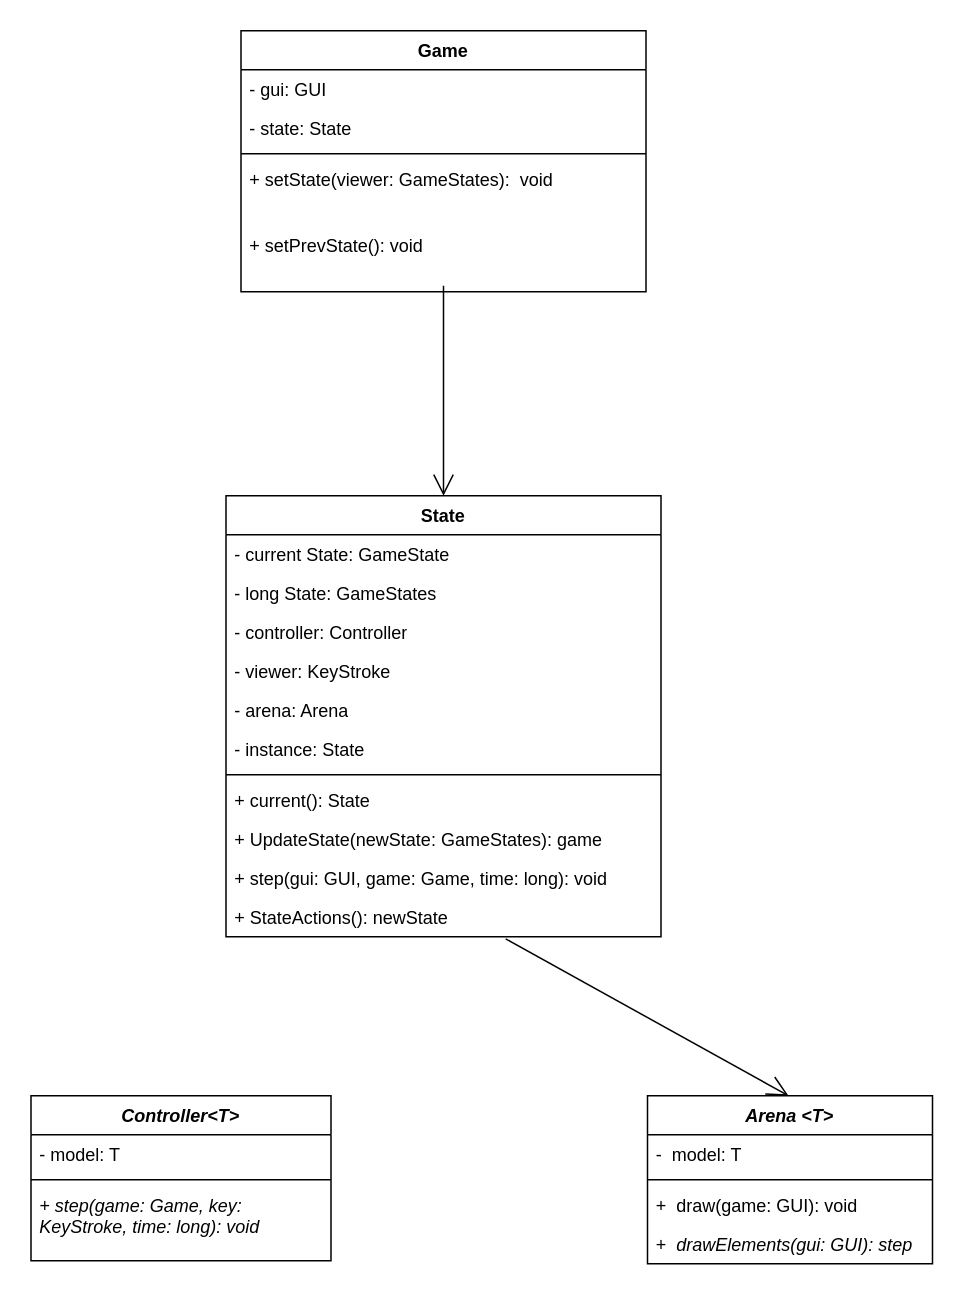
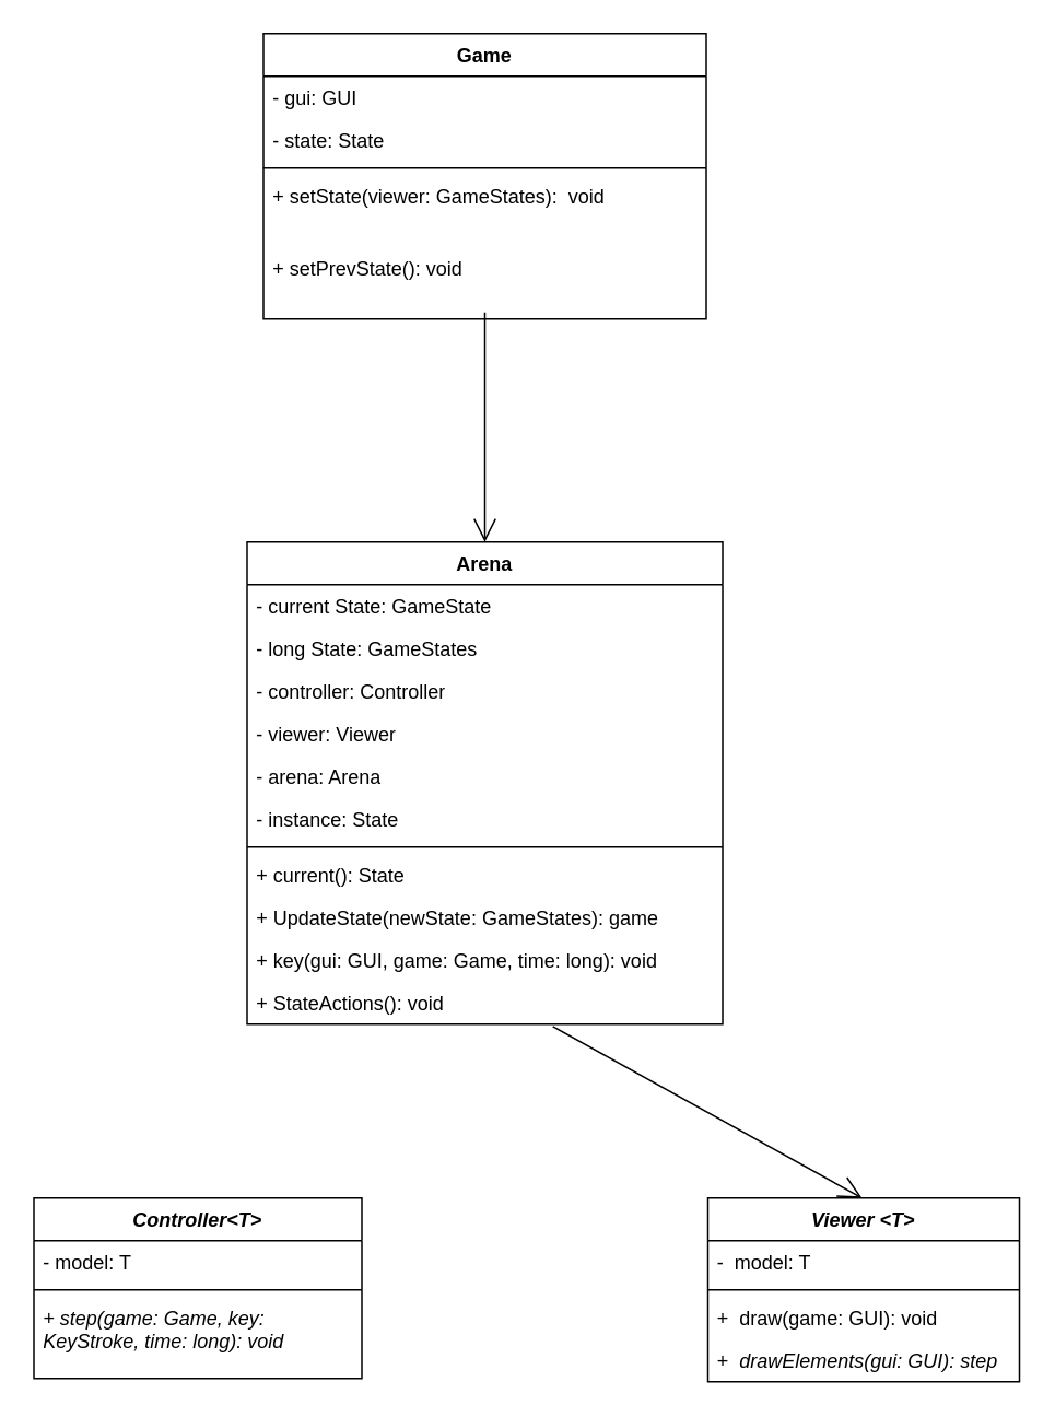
  <mxCell id="0" />
  <mxCell id="1" parent="0" />
- <mxCell id="2" value="State" style="swimlane;fontStyle=1;align=center;verticalAlign=top;childLayout=stackLayout;horizontal=1;startSize=26;horizontalStack=0;resizeParent=1;resizeParentMax=0;resizeLast=0;collapsible=1;marginBottom=0;whiteSpace=wrap;html=1;" vertex="1" parent="1"><mxGeometry x="150" y="330" width="290" height="294" as="geometry" /></mxCell>
+ <mxCell id="2" value="Arena" style="swimlane;fontStyle=1;align=center;verticalAlign=top;childLayout=stackLayout;horizontal=1;startSize=26;horizontalStack=0;resizeParent=1;resizeParentMax=0;resizeLast=0;collapsible=1;marginBottom=0;whiteSpace=wrap;html=1;" vertex="1" parent="1"><mxGeometry x="150" y="330" width="290" height="294" as="geometry" /></mxCell>
  <mxCell id="3" value="- current State: GameState&lt;span style=&quot;white-space: pre;&quot;&gt;&#09;&lt;/span&gt;" style="text;strokeColor=none;fillColor=none;align=left;verticalAlign=top;spacingLeft=4;spacingRight=4;overflow=hidden;rotatable=0;points=[[0,0.5],[1,0.5]];portConstraint=eastwest;whiteSpace=wrap;html=1;" vertex="1" parent="2"><mxGeometry y="26" width="290" height="26" as="geometry" /></mxCell>
  <mxCell id="4" value="- long State: GameStates" style="text;strokeColor=none;fillColor=none;align=left;verticalAlign=top;spacingLeft=4;spacingRight=4;overflow=hidden;rotatable=0;points=[[0,0.5],[1,0.5]];portConstraint=eastwest;whiteSpace=wrap;html=1;" vertex="1" parent="2"><mxGeometry y="52" width="290" height="26" as="geometry" /></mxCell>
  <mxCell id="5" value="- controller: Controller" style="text;strokeColor=none;fillColor=none;align=left;verticalAlign=top;spacingLeft=4;spacingRight=4;overflow=hidden;rotatable=0;points=[[0,0.5],[1,0.5]];portConstraint=eastwest;whiteSpace=wrap;html=1;" vertex="1" parent="2"><mxGeometry y="78" width="290" height="26" as="geometry" /></mxCell>
- <mxCell id="6" value="- viewer: KeyStroke" style="text;strokeColor=none;fillColor=none;align=left;verticalAlign=top;spacingLeft=4;spacingRight=4;overflow=hidden;rotatable=0;points=[[0,0.5],[1,0.5]];portConstraint=eastwest;whiteSpace=wrap;html=1;" vertex="1" parent="2"><mxGeometry y="104" width="290" height="26" as="geometry" /></mxCell>
+ <mxCell id="6" value="- viewer: Viewer" style="text;strokeColor=none;fillColor=none;align=left;verticalAlign=top;spacingLeft=4;spacingRight=4;overflow=hidden;rotatable=0;points=[[0,0.5],[1,0.5]];portConstraint=eastwest;whiteSpace=wrap;html=1;" vertex="1" parent="2"><mxGeometry y="104" width="290" height="26" as="geometry" /></mxCell>
  <mxCell id="7" value="- arena: Arena" style="text;strokeColor=none;fillColor=none;align=left;verticalAlign=top;spacingLeft=4;spacingRight=4;overflow=hidden;rotatable=0;points=[[0,0.5],[1,0.5]];portConstraint=eastwest;whiteSpace=wrap;html=1;" vertex="1" parent="2"><mxGeometry y="130" width="290" height="26" as="geometry" /></mxCell>
  <mxCell id="8" value="- instance: State" style="text;strokeColor=none;fillColor=none;align=left;verticalAlign=top;spacingLeft=4;spacingRight=4;overflow=hidden;rotatable=0;points=[[0,0.5],[1,0.5]];portConstraint=eastwest;whiteSpace=wrap;html=1;" vertex="1" parent="2"><mxGeometry y="156" width="290" height="26" as="geometry" /></mxCell>
  <mxCell id="9" value="" style="line;strokeWidth=1;fillColor=none;align=left;verticalAlign=middle;spacingTop=-1;spacingLeft=3;spacingRight=3;rotatable=0;labelPosition=right;points=[];portConstraint=eastwest;strokeColor=inherit;" vertex="1" parent="2"><mxGeometry y="182" width="290" height="8" as="geometry" /></mxCell>
  <mxCell id="10" value="+ current(): State" style="text;strokeColor=none;fillColor=none;align=left;verticalAlign=top;spacingLeft=4;spacingRight=4;overflow=hidden;rotatable=0;points=[[0,0.5],[1,0.5]];portConstraint=eastwest;whiteSpace=wrap;html=1;" vertex="1" parent="2"><mxGeometry y="190" width="290" height="26" as="geometry" /></mxCell>
  <mxCell id="11" value="+ UpdateState(newState: GameStates): game" style="text;strokeColor=none;fillColor=none;align=left;verticalAlign=top;spacingLeft=4;spacingRight=4;overflow=hidden;rotatable=0;points=[[0,0.5],[1,0.5]];portConstraint=eastwest;whiteSpace=wrap;html=1;" vertex="1" parent="2"><mxGeometry y="216" width="290" height="26" as="geometry" /></mxCell>
- <mxCell id="12" value="+ step(gui: GUI, game: Game, time: long): void" style="text;strokeColor=none;fillColor=none;align=left;verticalAlign=top;spacingLeft=4;spacingRight=4;overflow=hidden;rotatable=0;points=[[0,0.5],[1,0.5]];portConstraint=eastwest;whiteSpace=wrap;html=1;" vertex="1" parent="2"><mxGeometry y="242" width="290" height="26" as="geometry" /></mxCell>
- <mxCell id="13" value="+ StateActions(): newState" style="text;strokeColor=none;fillColor=none;align=left;verticalAlign=top;spacingLeft=4;spacingRight=4;overflow=hidden;rotatable=0;points=[[0,0.5],[1,0.5]];portConstraint=eastwest;whiteSpace=wrap;html=1;" vertex="1" parent="2"><mxGeometry y="268" width="290" height="26" as="geometry" /></mxCell>
+ <mxCell id="12" value="+ key(gui: GUI, game: Game, time: long): void" style="text;strokeColor=none;fillColor=none;align=left;verticalAlign=top;spacingLeft=4;spacingRight=4;overflow=hidden;rotatable=0;points=[[0,0.5],[1,0.5]];portConstraint=eastwest;whiteSpace=wrap;html=1;" vertex="1" parent="2"><mxGeometry y="242" width="290" height="26" as="geometry" /></mxCell>
+ <mxCell id="13" value="+ StateActions(): void" style="text;strokeColor=none;fillColor=none;align=left;verticalAlign=top;spacingLeft=4;spacingRight=4;overflow=hidden;rotatable=0;points=[[0,0.5],[1,0.5]];portConstraint=eastwest;whiteSpace=wrap;html=1;" vertex="1" parent="2"><mxGeometry y="268" width="290" height="26" as="geometry" /></mxCell>
  <mxCell id="14" value="&lt;i&gt;Controller&amp;lt;T&amp;gt;&lt;/i&gt;" style="swimlane;fontStyle=1;align=center;verticalAlign=top;childLayout=stackLayout;horizontal=1;startSize=26;horizontalStack=0;resizeParent=1;resizeParentMax=0;resizeLast=0;collapsible=1;marginBottom=0;whiteSpace=wrap;html=1;" vertex="1" parent="1"><mxGeometry x="20" y="730" width="200" height="110" as="geometry" /></mxCell>
  <mxCell id="15" value="- model: T" style="text;strokeColor=none;fillColor=none;align=left;verticalAlign=top;spacingLeft=4;spacingRight=4;overflow=hidden;rotatable=0;points=[[0,0.5],[1,0.5]];portConstraint=eastwest;whiteSpace=wrap;html=1;" vertex="1" parent="14"><mxGeometry y="26" width="200" height="26" as="geometry" /></mxCell>
  <mxCell id="16" value="" style="line;strokeWidth=1;fillColor=none;align=left;verticalAlign=middle;spacingTop=-1;spacingLeft=3;spacingRight=3;rotatable=0;labelPosition=right;points=[];portConstraint=eastwest;strokeColor=inherit;" vertex="1" parent="14"><mxGeometry y="52" width="200" height="8" as="geometry" /></mxCell>
  <mxCell id="17" value="&lt;i&gt;+ step(game: Game, key: KeyStroke, time: long): void&lt;/i&gt;" style="text;strokeColor=none;fillColor=none;align=left;verticalAlign=top;spacingLeft=4;spacingRight=4;overflow=hidden;rotatable=0;points=[[0,0.5],[1,0.5]];portConstraint=eastwest;whiteSpace=wrap;html=1;" vertex="1" parent="14"><mxGeometry y="60" width="200" height="50" as="geometry" /></mxCell>
- <mxCell id="18" value="&lt;i&gt;Arena &amp;lt;T&amp;gt;&lt;/i&gt;" style="swimlane;fontStyle=1;align=center;verticalAlign=top;childLayout=stackLayout;horizontal=1;startSize=26;horizontalStack=0;resizeParent=1;resizeParentMax=0;resizeLast=0;collapsible=1;marginBottom=0;whiteSpace=wrap;html=1;" vertex="1" parent="1"><mxGeometry x="431" y="730" width="190" height="112" as="geometry" /></mxCell>
+ <mxCell id="18" value="&lt;i&gt;Viewer &amp;lt;T&amp;gt;&lt;/i&gt;" style="swimlane;fontStyle=1;align=center;verticalAlign=top;childLayout=stackLayout;horizontal=1;startSize=26;horizontalStack=0;resizeParent=1;resizeParentMax=0;resizeLast=0;collapsible=1;marginBottom=0;whiteSpace=wrap;html=1;" vertex="1" parent="1"><mxGeometry x="431" y="730" width="190" height="112" as="geometry" /></mxCell>
  <mxCell id="19" value="-&amp;nbsp; model: T" style="text;strokeColor=none;fillColor=none;align=left;verticalAlign=top;spacingLeft=4;spacingRight=4;overflow=hidden;rotatable=0;points=[[0,0.5],[1,0.5]];portConstraint=eastwest;whiteSpace=wrap;html=1;" vertex="1" parent="18"><mxGeometry y="26" width="190" height="26" as="geometry" /></mxCell>
  <mxCell id="20" value="" style="line;strokeWidth=1;fillColor=none;align=left;verticalAlign=middle;spacingTop=-1;spacingLeft=3;spacingRight=3;rotatable=0;labelPosition=right;points=[];portConstraint=eastwest;strokeColor=inherit;" vertex="1" parent="18"><mxGeometry y="52" width="190" height="8" as="geometry" /></mxCell>
  <mxCell id="21" value="+&amp;nbsp; draw(game: GUI): void" style="text;strokeColor=none;fillColor=none;align=left;verticalAlign=top;spacingLeft=4;spacingRight=4;overflow=hidden;rotatable=0;points=[[0,0.5],[1,0.5]];portConstraint=eastwest;whiteSpace=wrap;html=1;" vertex="1" parent="18"><mxGeometry y="60" width="190" height="26" as="geometry" /></mxCell>
  <mxCell id="22" value="+&amp;nbsp; &lt;i&gt;drawElements(gui: GUI): step&lt;/i&gt;" style="text;strokeColor=none;fillColor=none;align=left;verticalAlign=top;spacingLeft=4;spacingRight=4;overflow=hidden;rotatable=0;points=[[0,0.5],[1,0.5]];portConstraint=eastwest;whiteSpace=wrap;html=1;" vertex="1" parent="18"><mxGeometry y="86" width="190" height="26" as="geometry" /></mxCell>
  <mxCell id="23" value="" style="endArrow=open;endFill=1;endSize=12;html=1;rounded=0;entryX=0.5;entryY=0;entryDx=0;entryDy=0;exitX=0.643;exitY=1.054;exitDx=0;exitDy=0;exitPerimeter=0;" edge="1" parent="1" source="13"><mxGeometry width="160" relative="1" as="geometry"><mxPoint x="270" y="640" as="sourcePoint" /><mxPoint x="525" y="730" as="targetPoint" /></mxGeometry></mxCell>
  <mxCell id="24" value="Game" style="swimlane;fontStyle=1;align=center;verticalAlign=top;childLayout=stackLayout;horizontal=1;startSize=26;horizontalStack=0;resizeParent=1;resizeParentMax=0;resizeLast=0;collapsible=1;marginBottom=0;whiteSpace=wrap;html=1;" vertex="1" parent="1"><mxGeometry x="160" y="20" width="270" height="174" as="geometry" /></mxCell>
  <mxCell id="25" value="- gui: GUI" style="text;strokeColor=none;fillColor=none;align=left;verticalAlign=top;spacingLeft=4;spacingRight=4;overflow=hidden;rotatable=0;points=[[0,0.5],[1,0.5]];portConstraint=eastwest;whiteSpace=wrap;html=1;" vertex="1" parent="24"><mxGeometry y="26" width="270" height="26" as="geometry" /></mxCell>
  <mxCell id="26" value="- state: State" style="text;strokeColor=none;fillColor=none;align=left;verticalAlign=top;spacingLeft=4;spacingRight=4;overflow=hidden;rotatable=0;points=[[0,0.5],[1,0.5]];portConstraint=eastwest;whiteSpace=wrap;html=1;" vertex="1" parent="24"><mxGeometry y="52" width="270" height="26" as="geometry" /></mxCell>
  <mxCell id="27" value="" style="line;strokeWidth=1;fillColor=none;align=left;verticalAlign=middle;spacingTop=-1;spacingLeft=3;spacingRight=3;rotatable=0;labelPosition=right;points=[];portConstraint=eastwest;strokeColor=inherit;" vertex="1" parent="24"><mxGeometry y="78" width="270" height="8" as="geometry" /></mxCell>
  <mxCell id="28" value="+ setState(viewer: GameStates):&amp;nbsp; void" style="text;strokeColor=none;fillColor=none;align=left;verticalAlign=top;spacingLeft=4;spacingRight=4;overflow=hidden;rotatable=0;points=[[0,0.5],[1,0.5]];portConstraint=eastwest;whiteSpace=wrap;html=1;" vertex="1" parent="24"><mxGeometry y="86" width="270" height="44" as="geometry" /></mxCell>
  <mxCell id="29" value="+ setPrevState(): void" style="text;strokeColor=none;fillColor=none;align=left;verticalAlign=top;spacingLeft=4;spacingRight=4;overflow=hidden;rotatable=0;points=[[0,0.5],[1,0.5]];portConstraint=eastwest;whiteSpace=wrap;html=1;" vertex="1" parent="24"><mxGeometry y="130" width="270" height="44" as="geometry" /></mxCell>
  <mxCell id="30" value="" style="endArrow=open;endFill=1;endSize=12;html=1;rounded=0;entryX=0.5;entryY=0;entryDx=0;entryDy=0;" edge="1" parent="1" target="2"><mxGeometry width="160" relative="1" as="geometry"><mxPoint x="295" y="190" as="sourcePoint" /><mxPoint x="361" y="430" as="targetPoint" /></mxGeometry></mxCell>
